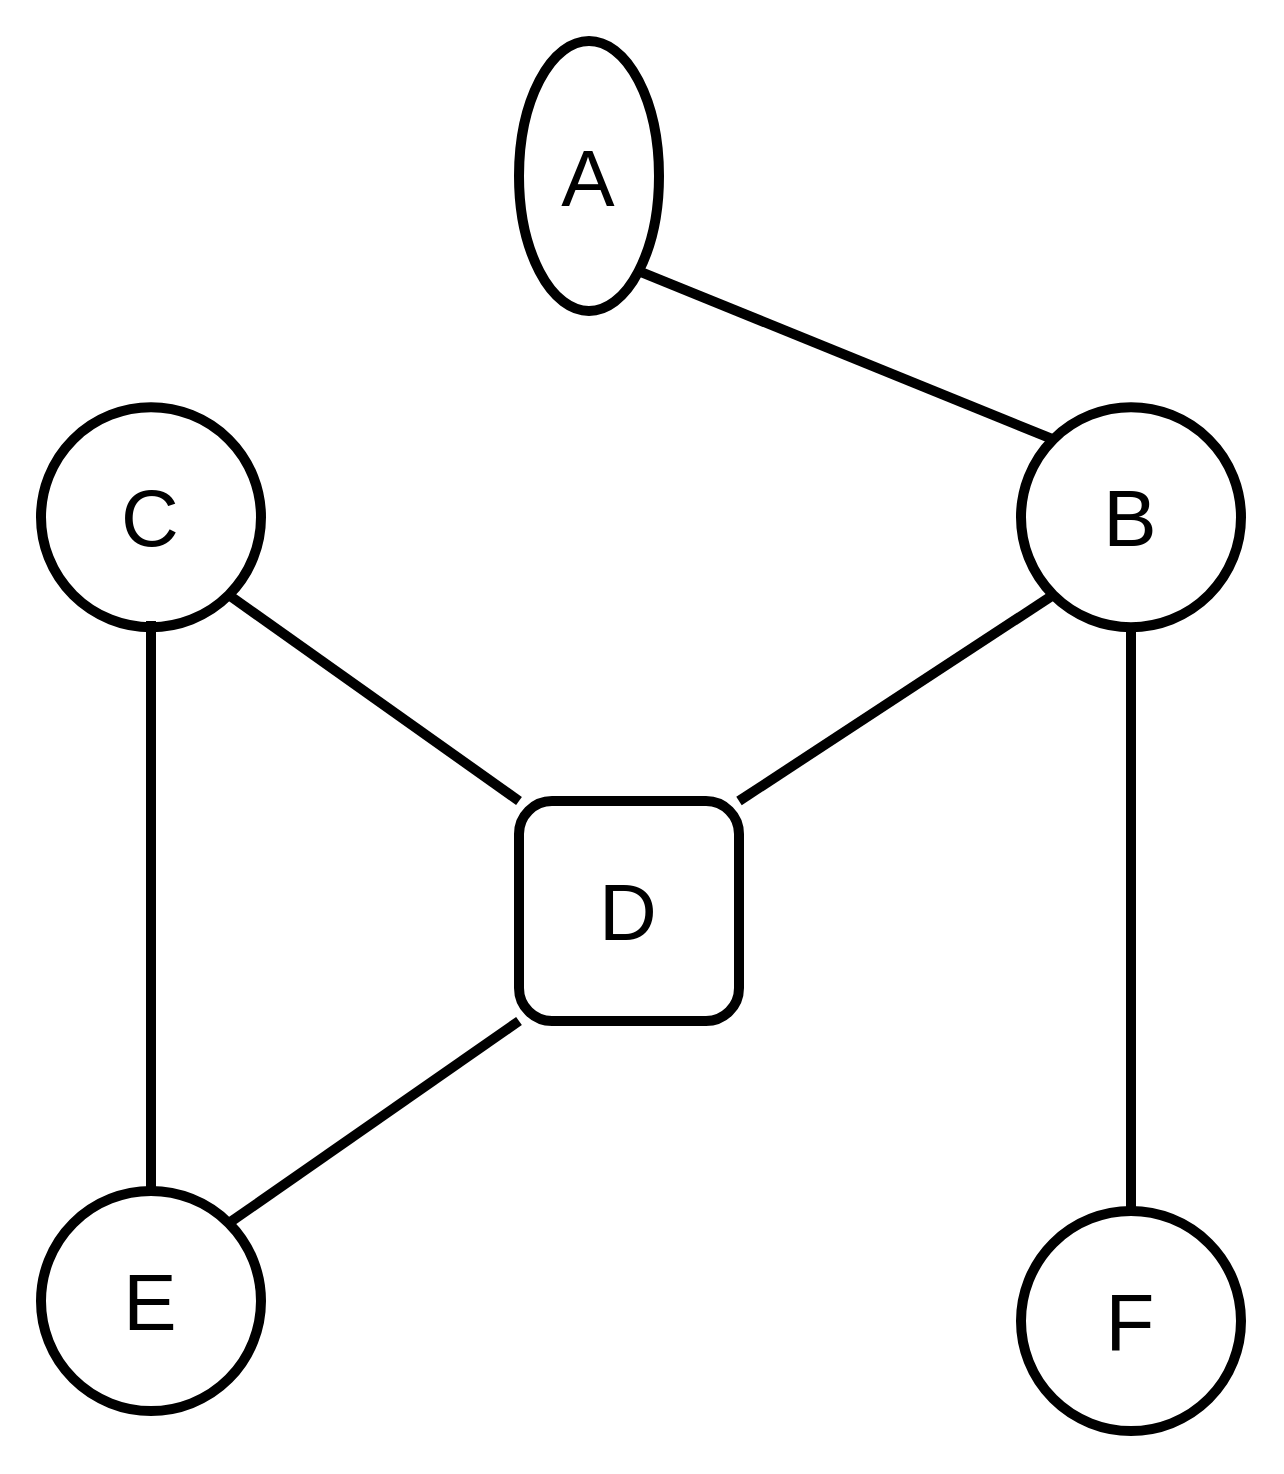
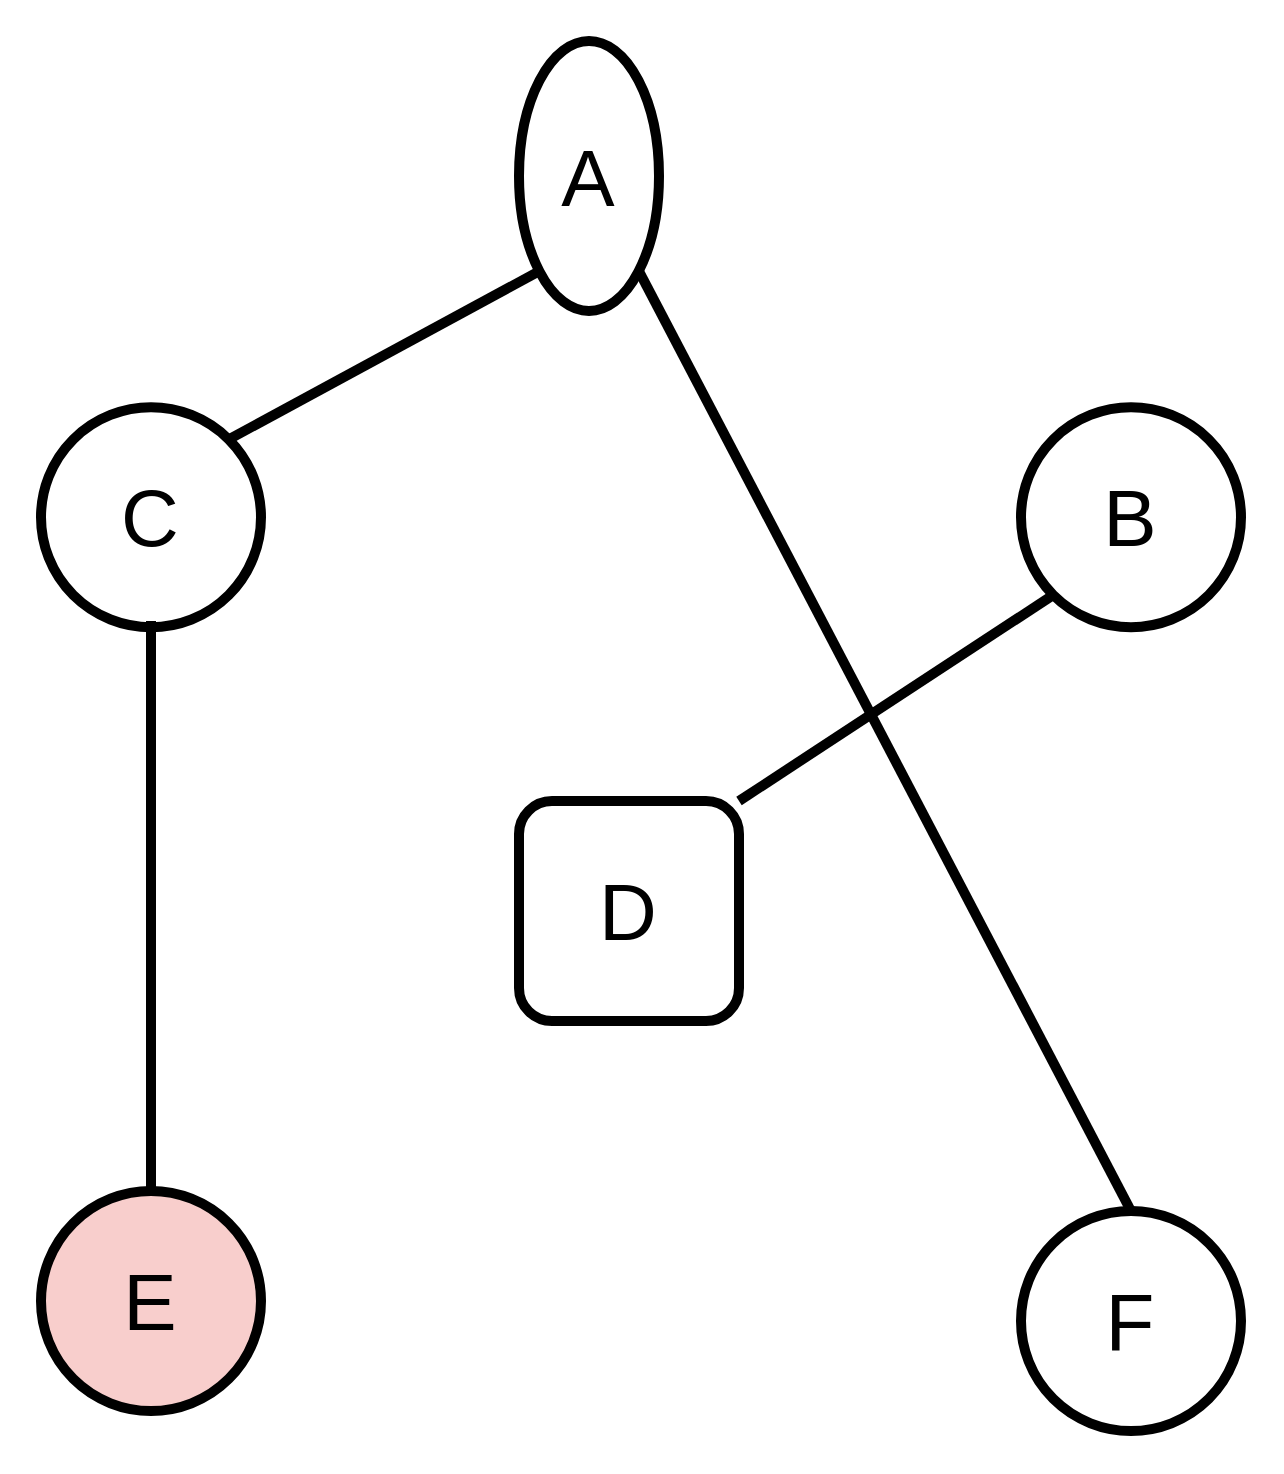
  <mxCell id="0" />
  <mxCell id="1" parent="0" />
- <mxCell id="2" value="&lt;font style=&quot;font-size: 40px&quot;&gt;E&lt;/font&gt;" style="ellipse;whiteSpace=wrap;html=1;aspect=fixed;strokeWidth=5;" parent="1" vertex="1"><mxGeometry x="20" y="595" width="110" height="110" as="geometry" /></mxCell>
- <mxCell id="3" value="" style="endArrow=none;html=1;rounded=0;fontSize=25;strokeWidth=5;exitX=0;exitY=0;exitDx=0;exitDy=0;entryX=1;entryY=1;entryDx=0;entryDy=0;" parent="1" source="7" target="8" edge="1"><mxGeometry width="50" height="50" relative="1" as="geometry"><mxPoint x="270" y="272.07" as="sourcePoint" /><mxPoint x="188.01" y="170" as="targetPoint" /></mxGeometry></mxCell>
+ <mxCell id="2" value="&lt;font style=&quot;font-size: 40px&quot;&gt;E&lt;/font&gt;" style="ellipse;whiteSpace=wrap;html=1;aspect=fixed;strokeWidth=5;fillColor=#f8cecc;" parent="1" vertex="1"><mxGeometry x="20" y="595" width="110" height="110" as="geometry" /></mxCell>
  <mxCell id="4" value="&lt;font style=&quot;font-size: 40px&quot;&gt;F&lt;/font&gt;" style="ellipse;whiteSpace=wrap;html=1;aspect=fixed;strokeWidth=5;" parent="1" vertex="1"><mxGeometry x="510" y="605" width="110" height="110" as="geometry" /></mxCell>
  <mxCell id="5" value="&lt;font style=&quot;font-size: 40px&quot;&gt;D&lt;/font&gt;" style="whiteSpace=wrap;html=1;aspect=fixed;strokeWidth=5;rounded=1;" parent="1" vertex="1"><mxGeometry x="259" y="400" width="110" height="110" as="geometry" /></mxCell>
  <mxCell id="6" value="&lt;font style=&quot;font-size: 40px&quot;&gt;C&lt;/font&gt;" style="ellipse;whiteSpace=wrap;html=1;aspect=fixed;strokeWidth=5;" parent="1" vertex="1"><mxGeometry x="20" y="203.11" width="110" height="110" as="geometry" /></mxCell>
  <mxCell id="7" value="&lt;font style=&quot;font-size: 40px&quot;&gt;B&lt;/font&gt;" style="ellipse;whiteSpace=wrap;html=1;aspect=fixed;strokeWidth=5;" parent="1" vertex="1"><mxGeometry x="510" y="203.11" width="110" height="110" as="geometry" /></mxCell>
  <mxCell id="8" value="&lt;font style=&quot;font-size: 40px&quot;&gt;A&lt;/font&gt;" style="ellipse;whiteSpace=wrap;html=1;aspect=fixed;strokeWidth=5;" parent="1" vertex="1"><mxGeometry x="259" y="20" width="70" height="135" as="geometry" /></mxCell>
- <mxCell id="10" value="" style="endArrow=none;html=1;rounded=0;fontSize=25;strokeWidth=5;exitX=0;exitY=0;exitDx=0;exitDy=0;entryX=1;entryY=1;entryDx=0;entryDy=0;" parent="1" source="5" target="6" edge="1"><mxGeometry width="50" height="50" relative="1" as="geometry"><mxPoint x="390" y="540" as="sourcePoint" /><mxPoint x="540" y="330" as="targetPoint" /></mxGeometry></mxCell>
+ <mxCell id="9" value="" style="endArrow=none;html=1;rounded=0;fontSize=25;strokeWidth=5;exitX=1;exitY=0;exitDx=0;exitDy=0;entryX=0;entryY=1;entryDx=0;entryDy=0;" parent="1" source="6" target="8" edge="1"><mxGeometry width="50" height="50" relative="1" as="geometry"><mxPoint x="451.99" y="257.82" as="sourcePoint" /><mxPoint x="370" y="155.75" as="targetPoint" /></mxGeometry></mxCell>
  <mxCell id="11" value="" style="endArrow=none;html=1;rounded=0;fontSize=25;strokeWidth=5;exitX=1;exitY=0;exitDx=0;exitDy=0;entryX=0;entryY=1;entryDx=0;entryDy=0;" parent="1" source="5" target="7" edge="1"><mxGeometry width="50" height="50" relative="1" as="geometry"><mxPoint x="240" y="540" as="sourcePoint" /><mxPoint x="490" y="360" as="targetPoint" /></mxGeometry></mxCell>
  <mxCell id="12" value="" style="endArrow=none;html=1;rounded=0;fontSize=25;strokeWidth=5;entryX=0.5;entryY=0;entryDx=0;entryDy=0;" parent="1" target="2" edge="1"><mxGeometry width="50" height="50" relative="1" as="geometry"><mxPoint x="75" y="310" as="sourcePoint" /><mxPoint x="130" y="412.43" as="targetPoint" /></mxGeometry></mxCell>
- <mxCell id="13" value="" style="endArrow=none;html=1;rounded=0;fontSize=25;strokeWidth=5;entryX=0.5;entryY=1;entryDx=0;entryDy=0;exitX=0.5;exitY=0;exitDx=0;exitDy=0;" parent="1" source="4" target="7" edge="1"><mxGeometry width="50" height="50" relative="1" as="geometry"><mxPoint x="341.99" y="452.07" as="sourcePoint" /><mxPoint x="260" y="350" as="targetPoint" /></mxGeometry></mxCell>
- <mxCell id="14" value="" style="endArrow=none;html=1;rounded=0;fontSize=25;strokeWidth=5;exitX=1;exitY=0;exitDx=0;exitDy=0;entryX=0;entryY=1;entryDx=0;entryDy=0;" parent="1" source="2" target="5" edge="1"><mxGeometry width="50" height="50" relative="1" as="geometry"><mxPoint x="301.99" y="482.07" as="sourcePoint" /><mxPoint x="220" y="380" as="targetPoint" /></mxGeometry></mxCell>
+ <mxCell id="13" value="" style="endArrow=none;html=1;rounded=0;fontSize=25;strokeWidth=5;exitX=0.5;exitY=0;exitDx=0;exitDy=0;" parent="1" source="4" target="8" edge="1"><mxGeometry width="50" height="50" relative="1" as="geometry"><mxPoint x="341.99" y="452.07" as="sourcePoint" /><mxPoint x="260" y="350" as="targetPoint" /></mxGeometry></mxCell>
